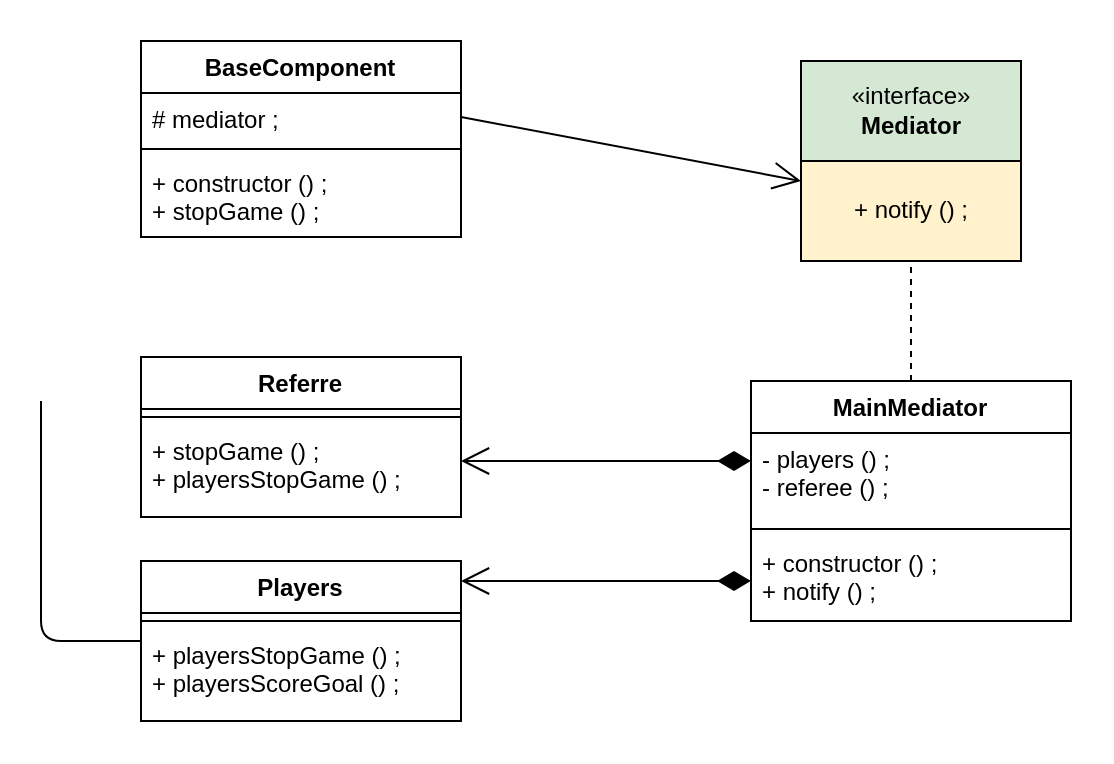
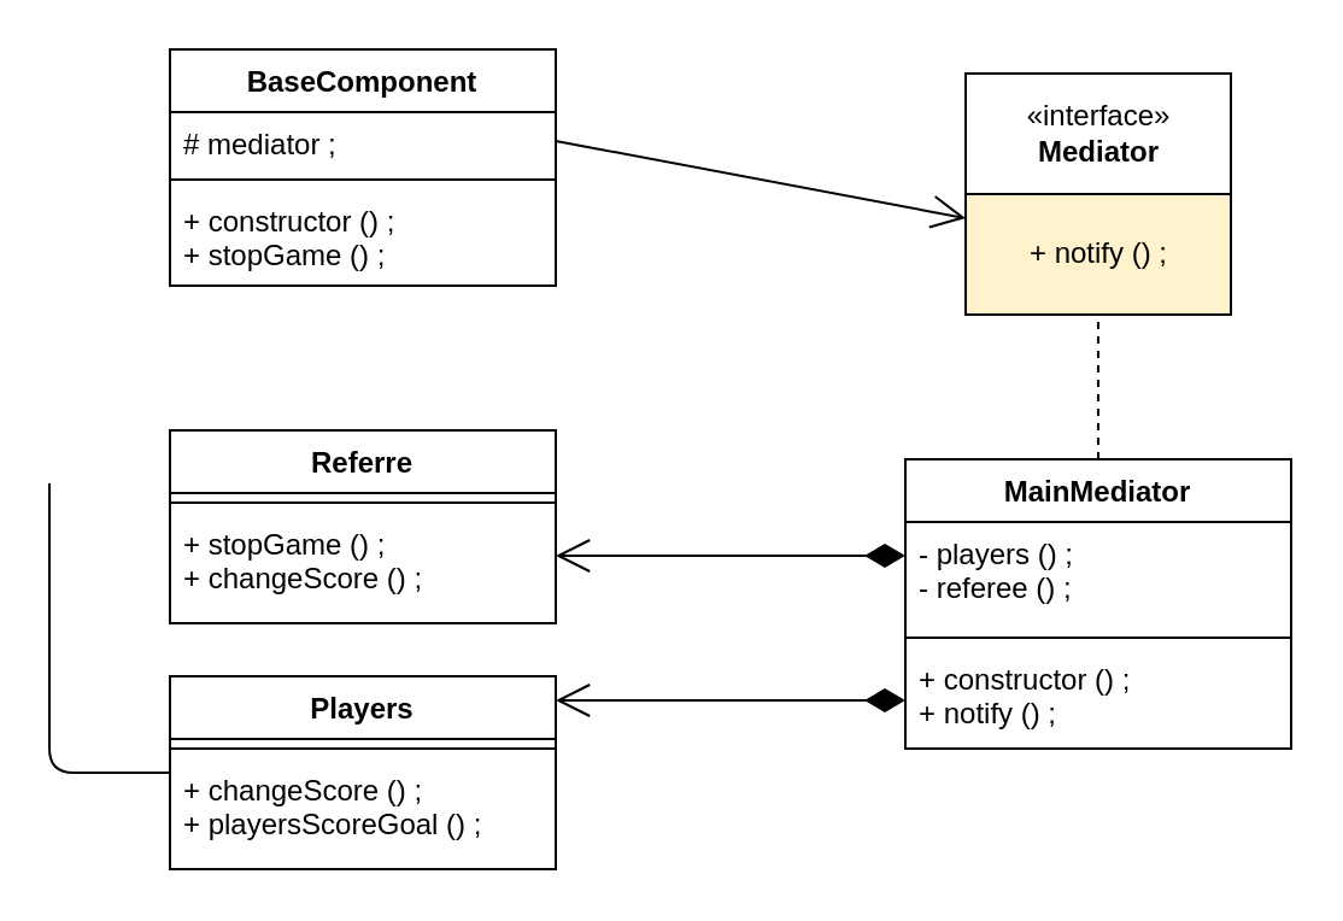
  <mxCell id="0" />
  <mxCell id="1" parent="0" />
- <mxCell id="2" value="«interface»&lt;br&gt;&lt;b&gt;Mediator&lt;/b&gt;" style="html=1;fillColor=#d5e8d4;" parent="1" vertex="1"><mxGeometry x="400" y="30" width="110" height="50" as="geometry" /></mxCell>
+ <mxCell id="2" value="«interface»&lt;br&gt;&lt;b&gt;Mediator&lt;/b&gt;" style="html=1;" parent="1" vertex="1"><mxGeometry x="400" y="30" width="110" height="50" as="geometry" /></mxCell>
  <mxCell id="3" value="+ notify () ;" style="html=1;fillColor=#fff2cc;" parent="1" vertex="1"><mxGeometry x="400" y="80" width="110" height="50" as="geometry" /></mxCell>
  <mxCell id="4" value="MainMediator" style="swimlane;fontStyle=1;align=center;verticalAlign=top;childLayout=stackLayout;horizontal=1;startSize=26;horizontalStack=0;resizeParent=1;resizeParentMax=0;resizeLast=0;collapsible=1;marginBottom=0;" parent="1" vertex="1"><mxGeometry x="375" y="190" width="160" height="120" as="geometry" /></mxCell>
  <mxCell id="5" value="- players () ;&#10;- referee () ;" style="text;strokeColor=none;fillColor=none;align=left;verticalAlign=top;spacingLeft=4;spacingRight=4;overflow=hidden;rotatable=0;points=[[0,0.5],[1,0.5]];portConstraint=eastwest;" parent="4" vertex="1"><mxGeometry y="26" width="160" height="44" as="geometry" /></mxCell>
  <mxCell id="6" value="" style="line;strokeWidth=1;fillColor=none;align=left;verticalAlign=middle;spacingTop=-1;spacingLeft=3;spacingRight=3;rotatable=0;labelPosition=right;points=[];portConstraint=eastwest;" parent="4" vertex="1"><mxGeometry y="70" width="160" height="8" as="geometry" /></mxCell>
  <mxCell id="7" value="+ constructor () ;&#10;+ notify () ;" style="text;strokeColor=none;fillColor=none;align=left;verticalAlign=top;spacingLeft=4;spacingRight=4;overflow=hidden;rotatable=0;points=[[0,0.5],[1,0.5]];portConstraint=eastwest;" parent="4" vertex="1"><mxGeometry y="78" width="160" height="42" as="geometry" /></mxCell>
  <mxCell id="8" value="Referre" style="swimlane;fontStyle=1;align=center;verticalAlign=top;childLayout=stackLayout;horizontal=1;startSize=26;horizontalStack=0;resizeParent=1;resizeParentMax=0;resizeLast=0;collapsible=1;marginBottom=0;" parent="1" vertex="1"><mxGeometry x="70" y="178" width="160" height="80" as="geometry" /></mxCell>
  <mxCell id="9" value="" style="line;strokeWidth=1;fillColor=none;align=left;verticalAlign=middle;spacingTop=-1;spacingLeft=3;spacingRight=3;rotatable=0;labelPosition=right;points=[];portConstraint=eastwest;" parent="8" vertex="1"><mxGeometry y="26" width="160" height="8" as="geometry" /></mxCell>
- <mxCell id="10" value="+ stopGame () ;&#10;+ playersStopGame () ;" style="text;strokeColor=none;fillColor=none;align=left;verticalAlign=top;spacingLeft=4;spacingRight=4;overflow=hidden;rotatable=0;points=[[0,0.5],[1,0.5]];portConstraint=eastwest;" parent="8" vertex="1"><mxGeometry y="34" width="160" height="46" as="geometry" /></mxCell>
+ <mxCell id="10" value="+ stopGame () ;&#10;+ changeScore () ;" style="text;strokeColor=none;fillColor=none;align=left;verticalAlign=top;spacingLeft=4;spacingRight=4;overflow=hidden;rotatable=0;points=[[0,0.5],[1,0.5]];portConstraint=eastwest;" parent="8" vertex="1"><mxGeometry y="34" width="160" height="46" as="geometry" /></mxCell>
  <mxCell id="11" value="Players" style="swimlane;fontStyle=1;align=center;verticalAlign=top;childLayout=stackLayout;horizontal=1;startSize=26;horizontalStack=0;resizeParent=1;resizeParentMax=0;resizeLast=0;collapsible=1;marginBottom=0;" parent="1" vertex="1"><mxGeometry x="70" y="280" width="160" height="80" as="geometry" /></mxCell>
  <mxCell id="12" value="" style="line;strokeWidth=1;fillColor=none;align=left;verticalAlign=middle;spacingTop=-1;spacingLeft=3;spacingRight=3;rotatable=0;labelPosition=right;points=[];portConstraint=eastwest;" parent="11" vertex="1"><mxGeometry y="26" width="160" height="8" as="geometry" /></mxCell>
- <mxCell id="13" value="+ playersStopGame () ;&#10;+ playersScoreGoal () ;" style="text;strokeColor=none;fillColor=none;align=left;verticalAlign=top;spacingLeft=4;spacingRight=4;overflow=hidden;rotatable=0;points=[[0,0.5],[1,0.5]];portConstraint=eastwest;" parent="11" vertex="1"><mxGeometry y="34" width="160" height="46" as="geometry" /></mxCell>
+ <mxCell id="13" value="+ changeScore () ;&#10;+ playersScoreGoal () ;" style="text;strokeColor=none;fillColor=none;align=left;verticalAlign=top;spacingLeft=4;spacingRight=4;overflow=hidden;rotatable=0;points=[[0,0.5],[1,0.5]];portConstraint=eastwest;" parent="11" vertex="1"><mxGeometry y="34" width="160" height="46" as="geometry" /></mxCell>
  <mxCell id="14" value="BaseComponent" style="swimlane;fontStyle=1;align=center;verticalAlign=top;childLayout=stackLayout;horizontal=1;startSize=26;horizontalStack=0;resizeParent=1;resizeParentMax=0;resizeLast=0;collapsible=1;marginBottom=0;" parent="1" vertex="1"><mxGeometry x="70" y="20" width="160" height="98" as="geometry" /></mxCell>
  <mxCell id="15" value="# mediator ;" style="text;strokeColor=none;fillColor=none;align=left;verticalAlign=top;spacingLeft=4;spacingRight=4;overflow=hidden;rotatable=0;points=[[0,0.5],[1,0.5]];portConstraint=eastwest;" parent="14" vertex="1"><mxGeometry y="26" width="160" height="24" as="geometry" /></mxCell>
  <mxCell id="16" value="" style="line;strokeWidth=1;fillColor=none;align=left;verticalAlign=middle;spacingTop=-1;spacingLeft=3;spacingRight=3;rotatable=0;labelPosition=right;points=[];portConstraint=eastwest;" parent="14" vertex="1"><mxGeometry y="50" width="160" height="8" as="geometry" /></mxCell>
  <mxCell id="17" value="+ constructor () ;&#10;+ stopGame () ;" style="text;strokeColor=none;fillColor=none;align=left;verticalAlign=top;spacingLeft=4;spacingRight=4;overflow=hidden;rotatable=0;points=[[0,0.5],[1,0.5]];portConstraint=eastwest;" parent="14" vertex="1"><mxGeometry y="58" width="160" height="40" as="geometry" /></mxCell>
  <mxCell id="18" value="" style="endArrow=none;html=1;edgeStyle=orthogonalEdgeStyle;textOpacity=0;" parent="1" edge="1"><mxGeometry relative="1" as="geometry"><mxPoint x="20" y="200" as="sourcePoint" /><mxPoint x="70" y="320" as="targetPoint" /><Array as="points"><mxPoint x="20" y="320" /><mxPoint x="60" y="320" /></Array></mxGeometry></mxCell>
  <mxCell id="19" value="" style="endArrow=none;dashed=1;endFill=0;endSize=12;html=1;entryX=0.5;entryY=1;entryDx=0;entryDy=0;exitX=0.5;exitY=0;exitDx=0;exitDy=0;" parent="1" source="4" target="3" edge="1"><mxGeometry width="160" relative="1" as="geometry"><mxPoint x="400" y="150" as="sourcePoint" /><mxPoint x="560" y="150" as="targetPoint" /></mxGeometry></mxCell>
  <mxCell id="20" value="" style="endArrow=open;endFill=1;endSize=12;html=1;exitX=1;exitY=0.5;exitDx=0;exitDy=0;" parent="1" source="15" edge="1"><mxGeometry width="160" relative="1" as="geometry"><mxPoint x="260" y="90" as="sourcePoint" /><mxPoint x="400" y="90" as="targetPoint" /></mxGeometry></mxCell>
  <mxCell id="21" value="1" style="endArrow=open;html=1;endSize=12;startArrow=diamondThin;startSize=14;startFill=1;edgeStyle=orthogonalEdgeStyle;align=left;verticalAlign=bottom;textOpacity=0;" parent="1" edge="1"><mxGeometry x="-1" y="3" relative="1" as="geometry"><mxPoint x="375" y="230" as="sourcePoint" /><mxPoint x="230" y="230" as="targetPoint" /></mxGeometry></mxCell>
  <mxCell id="22" value="1" style="endArrow=open;html=1;endSize=12;startArrow=diamondThin;startSize=14;startFill=1;edgeStyle=orthogonalEdgeStyle;align=left;verticalAlign=bottom;textOpacity=0;" parent="1" edge="1"><mxGeometry x="-1" y="3" relative="1" as="geometry"><mxPoint x="375" y="290" as="sourcePoint" /><mxPoint x="230" y="290" as="targetPoint" /></mxGeometry></mxCell>
